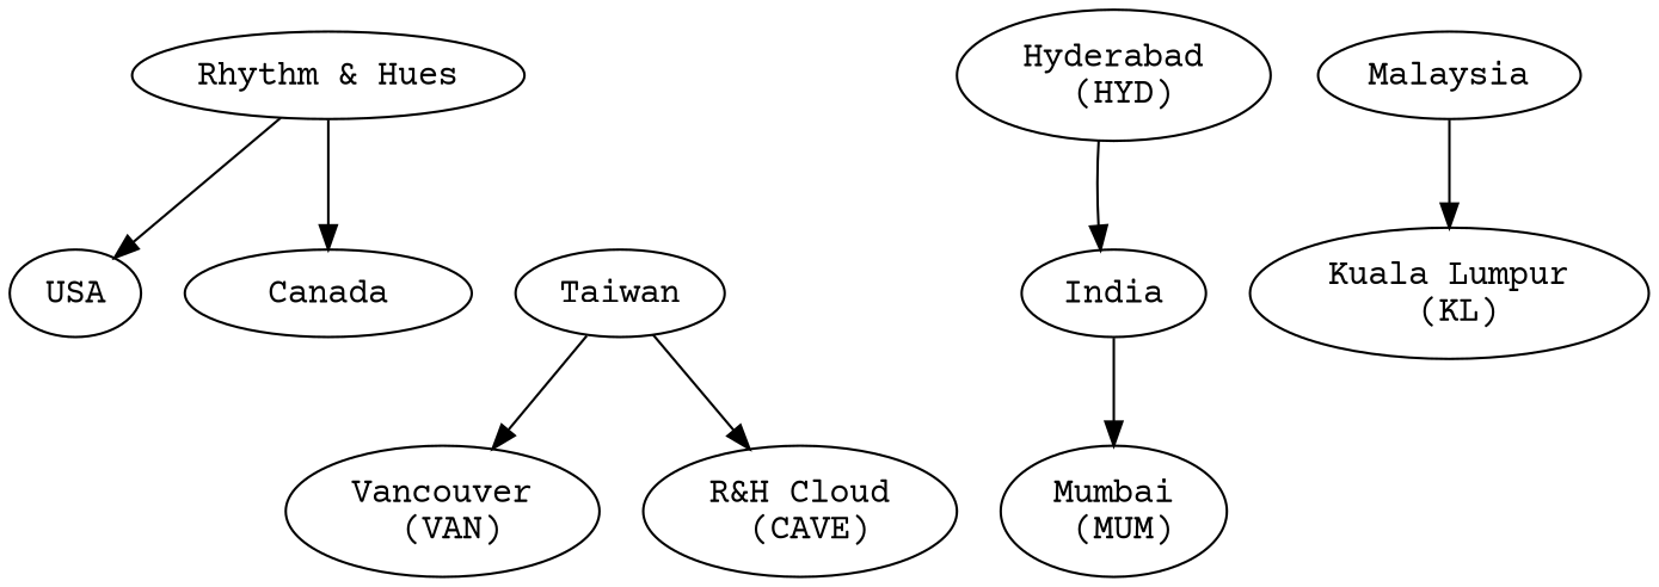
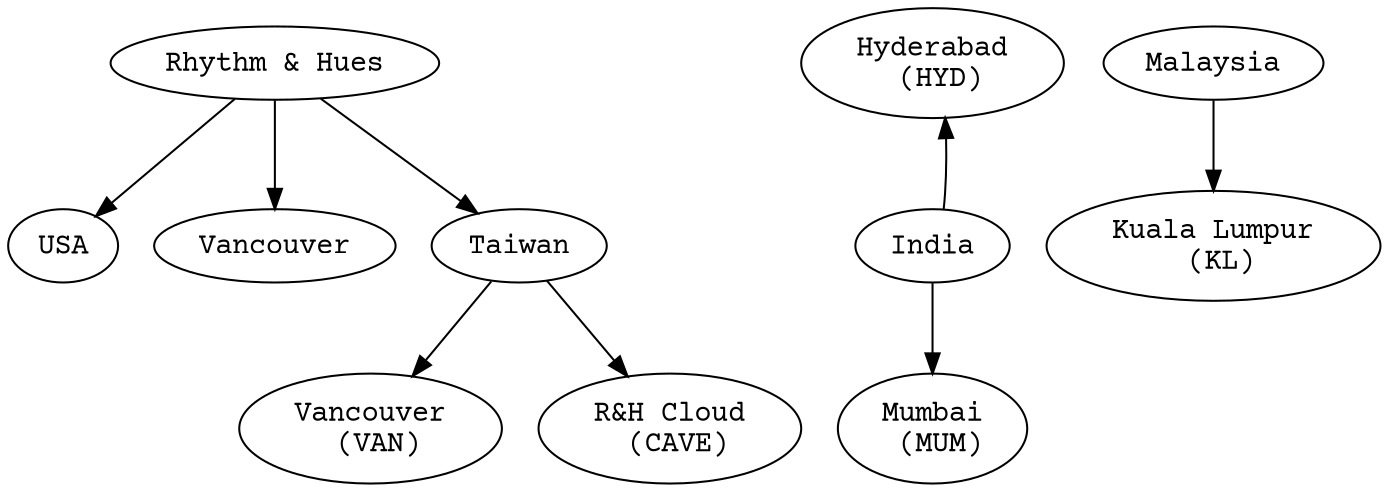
  digraph {
    fontname="Courier Prime"
    node [fontname="Courier Prime"]
    edge [fontname="Courier Prime"]
    n1 [label="Rhythm & Hues"]
    USA
-   Canada
+   Canada [label=Vancouver]
    Taiwan
    n5 [label="Hyderabad\n (HYD)"]
    India
    n7 [label="Mumbai\n (MUM)"]
    n8 [label="Kuala Lumpur\n (KL)"]
    Malaysia
    n10 [label="Vancouver\n (VAN)"]
    n11 [label="R&H Cloud\n (CAVE)"]
    n1 -> USA
    n1 -> Canada
+   n1 -> Taiwan
    Taiwan -> n10
    Taiwan -> n11
-   n5 -> India
+   India -> n5
    India -> n7
    Malaysia -> n8
  }
